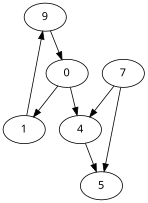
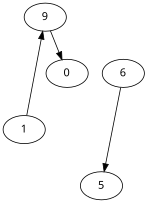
  digraph {
    fontname="Noto Sans"
    node [fontname="Noto Sans"]
    edge [fontname="Noto Sans"]
    n1 [label=9]
    1
    n3 [label=0]
-   4
    5
-   6 [label=7]
+   6
    n1 -> n3
    1 -> n1
-   n3 -> 1
-   n3 -> 4
-   4 -> 5
-   6 -> 4
    6 -> 5
  }
